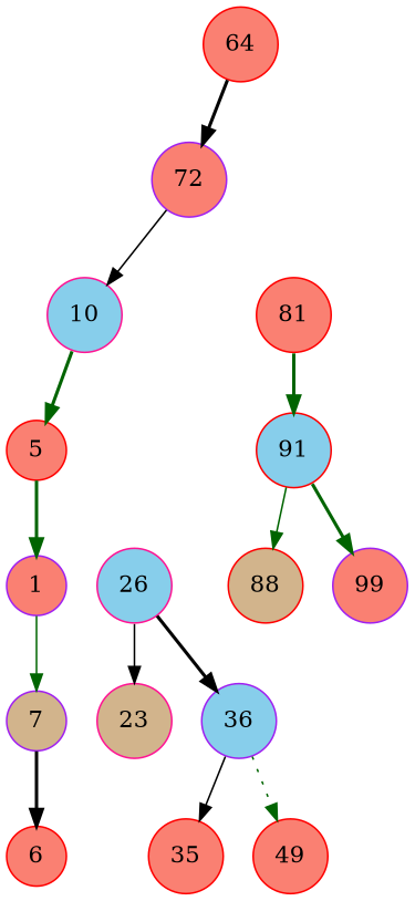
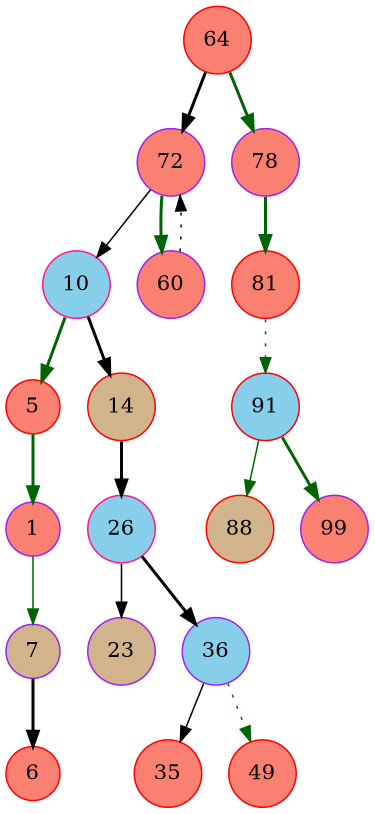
  digraph {
    node [color=red fillcolor=salmon shape=circle style=filled]
    edge [color=darkgreen style=bold]
    n1 [color=purple label=72]
    64
+   78 [color=purple]
    10 [color=deeppink fillcolor=skyblue]
+   60 [color=purple]
    81
    5
+   14 [fillcolor=tan]
    n9 [fillcolor=skyblue label=91]
    1 [color=purple]
    26 [color=deeppink fillcolor=skyblue]
    7 [color=purple fillcolor=tan]
    6
-   23 [color=deeppink fillcolor=tan]
+   23 [color=purple fillcolor=tan]
    36 [color=purple fillcolor=skyblue]
    35
    49
    88 [fillcolor=tan]
    99 [color=purple]
    n1 -> 10 [color=black style=solid]
+   n1 -> 60
    64 -> n1 [color=black]
+   64 -> 78
+   78 -> 81
    10 -> 5
-   81 -> n9
+   10 -> 14 [color=black]
+   60 -> n1 [color=black style=dotted]
+   81 -> n9 [style=dotted]
    5 -> 1
+   14 -> 26 [color=black]
    n9 -> 88 [style=solid]
    n9 -> 99
    1 -> 7 [style=solid]
    26 -> 23 [color=black style=solid]
    26 -> 36 [color=black]
    7 -> 6 [color=black]
    36 -> 35 [color=black style=solid]
    36 -> 49 [style=dotted]
  }
